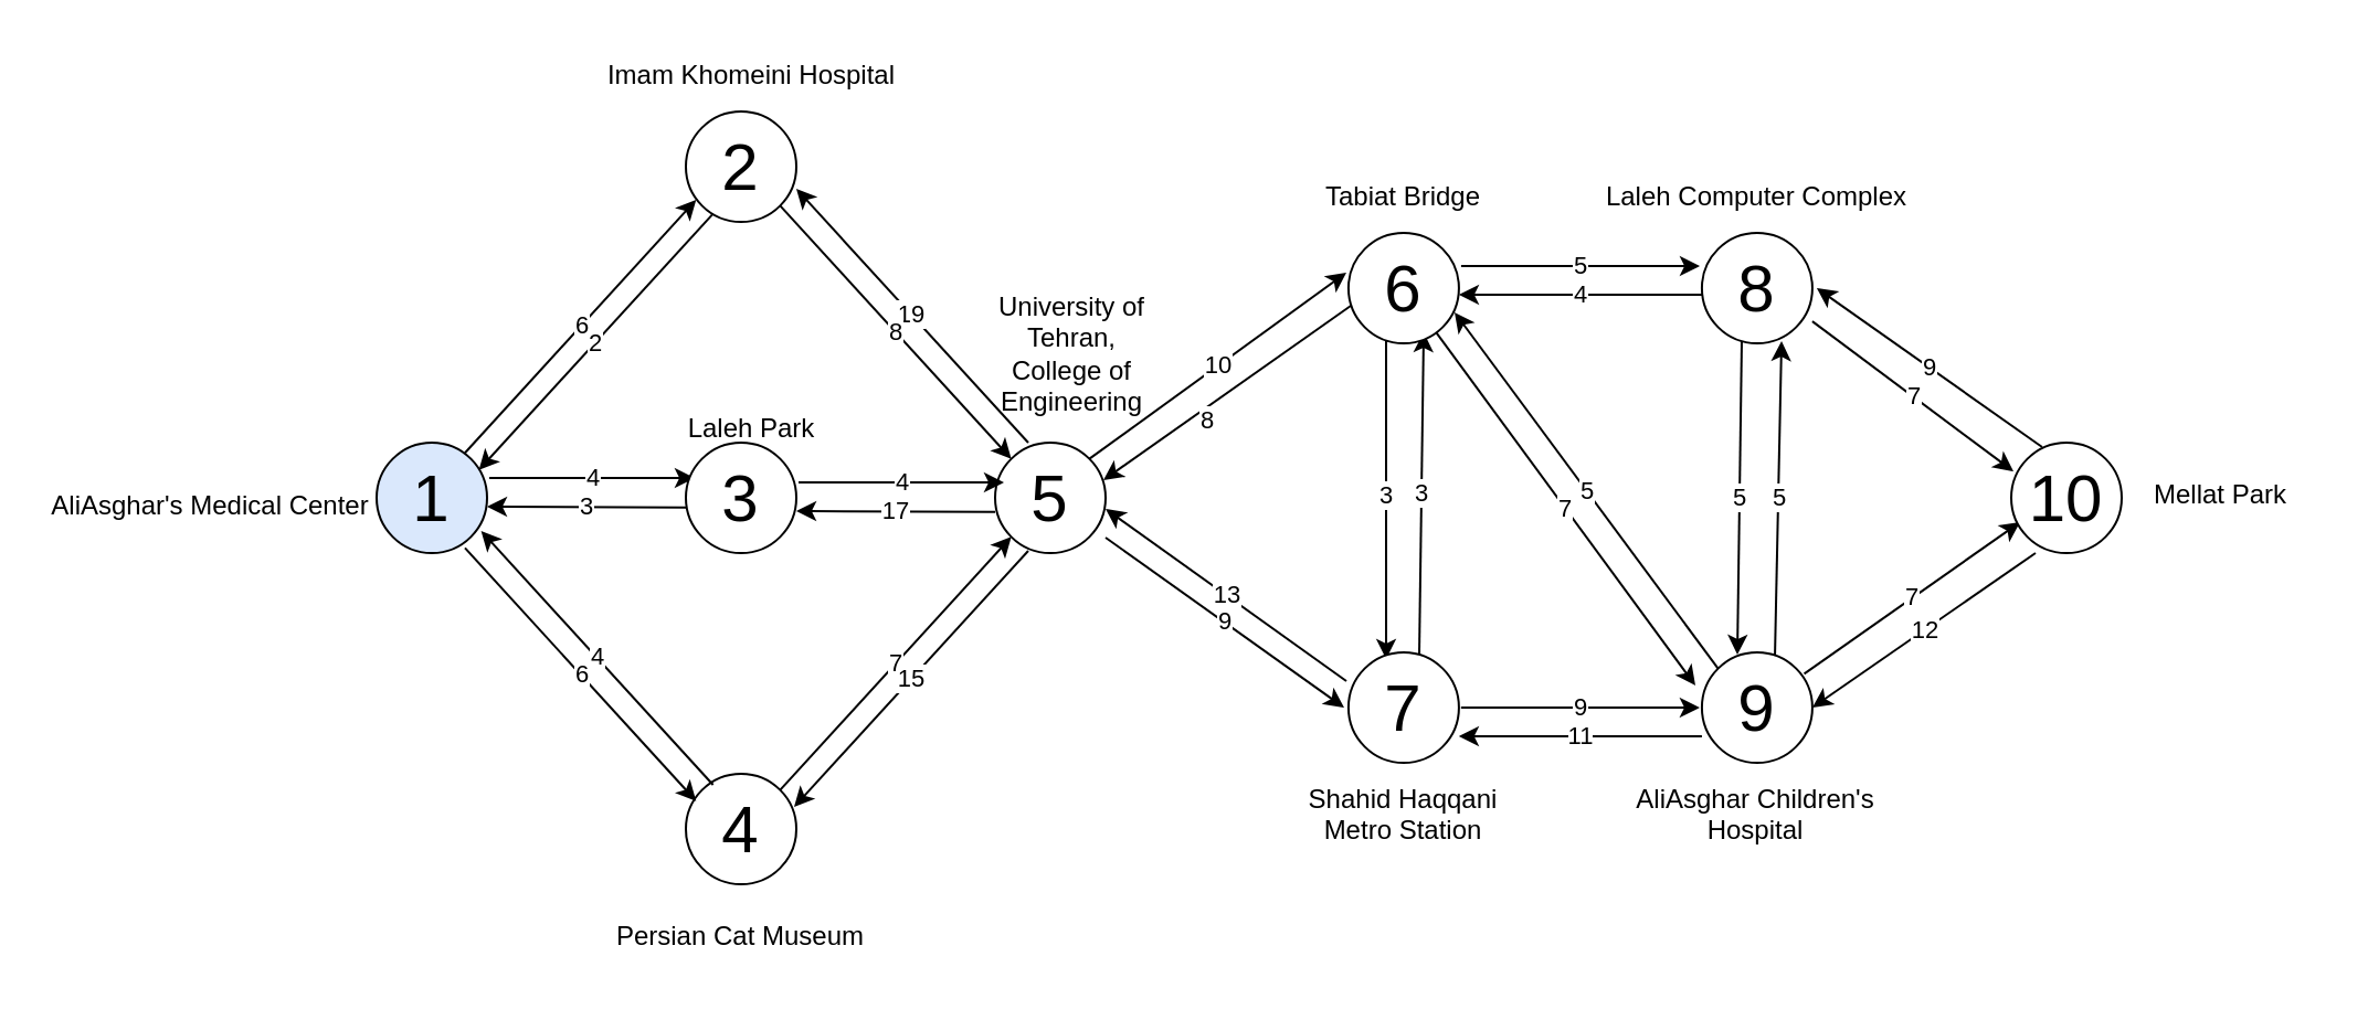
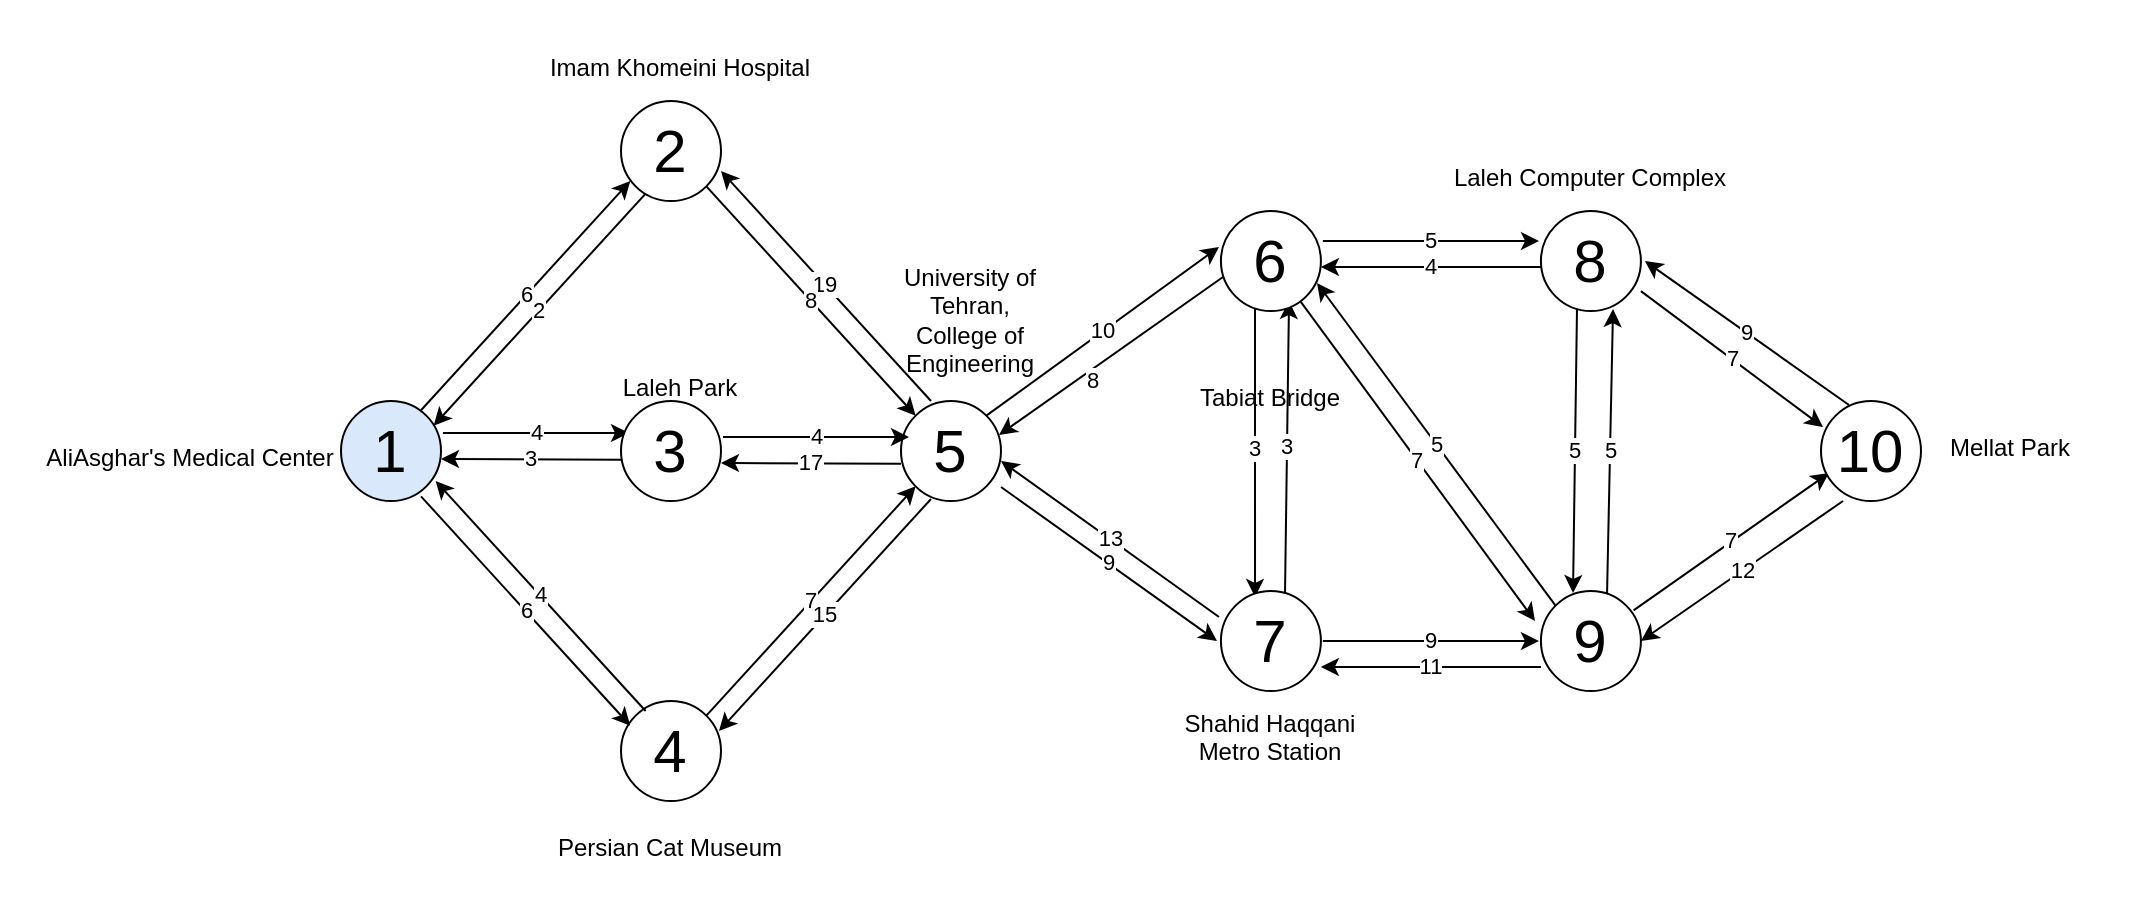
  <mxCell id="0" />
  <mxCell id="1" parent="0" />
  <mxCell id="2" value="10" style="endArrow=classic;html=1;rounded=0;entryX=-0.019;entryY=0.36;entryDx=0;entryDy=0;entryPerimeter=0;exitX=1;exitY=0;exitDx=0;exitDy=0;" edge="1" parent="1" source="23" target="22"><mxGeometry width="50" height="50" relative="1" as="geometry"><mxPoint x="503.244" y="199.996" as="sourcePoint" /><mxPoint x="590.96" y="135.32" as="targetPoint" /></mxGeometry></mxCell>
  <mxCell id="3" value="9" style="endArrow=classic;html=1;rounded=0;exitX=1;exitY=0.86;exitDx=0;exitDy=0;exitPerimeter=0;" edge="1" parent="1" source="23"><mxGeometry width="50" height="50" relative="1" as="geometry"><mxPoint x="500" y="261" as="sourcePoint" /><mxPoint x="608" y="320" as="targetPoint" /></mxGeometry></mxCell>
  <mxCell id="4" value="8" style="endArrow=classic;html=1;rounded=0;exitX=0.021;exitY=0.66;exitDx=0;exitDy=0;exitPerimeter=0;entryX=0.98;entryY=0.34;entryDx=0;entryDy=0;entryPerimeter=0;" edge="1" parent="1" source="22" target="23"><mxGeometry x="0.205" y="5" width="50" height="50" relative="1" as="geometry"><mxPoint x="590" y="155" as="sourcePoint" /><mxPoint x="500" y="220" as="targetPoint" /><mxPoint as="offset" /></mxGeometry></mxCell>
  <mxCell id="5" value="13" style="endArrow=classic;html=1;rounded=0;exitX=-0.019;exitY=0.26;exitDx=0;exitDy=0;exitPerimeter=0;" edge="1" parent="1" source="24"><mxGeometry width="50" height="50" relative="1" as="geometry"><mxPoint x="601.102" y="303.702" as="sourcePoint" /><mxPoint x="500" y="230" as="targetPoint" /></mxGeometry></mxCell>
  <mxCell id="6" value="4" style="endArrow=classic;html=1;rounded=0;entryX=0.08;entryY=0.32;entryDx=0;entryDy=0;entryPerimeter=0;" edge="1" parent="1" target="28"><mxGeometry width="50" height="50" relative="1" as="geometry"><mxPoint x="221" y="216" as="sourcePoint" /><mxPoint x="308.15" y="220" as="targetPoint" /></mxGeometry></mxCell>
  <mxCell id="7" value="3" style="endArrow=classic;html=1;rounded=0;exitX=0;exitY=0.588;exitDx=0;exitDy=0;exitPerimeter=0;" edge="1" parent="1"><mxGeometry width="50" height="50" relative="1" as="geometry"><mxPoint x="310" y="229.4" as="sourcePoint" /><mxPoint x="220" y="229" as="targetPoint" /></mxGeometry></mxCell>
  <mxCell id="8" value="5" style="endArrow=classic;html=1;rounded=0;entryX=0.961;entryY=0.72;entryDx=0;entryDy=0;exitX=0;exitY=0;exitDx=0;exitDy=0;entryPerimeter=0;" edge="1" parent="1" source="26" target="22"><mxGeometry width="50" height="50" relative="1" as="geometry"><mxPoint x="778.96" y="287" as="sourcePoint" /><mxPoint x="663.244" y="153.284" as="targetPoint" /></mxGeometry></mxCell>
  <mxCell id="9" value="7" style="endArrow=classic;html=1;rounded=0;entryX=-0.059;entryY=0.3;entryDx=0;entryDy=0;entryPerimeter=0;" edge="1" parent="1" source="22" target="26"><mxGeometry width="50" height="50" relative="1" as="geometry"><mxPoint x="650" y="160" as="sourcePoint" /><mxPoint x="766.676" y="296.716" as="targetPoint" /></mxGeometry></mxCell>
  <mxCell id="10" value="3" style="endArrow=classic;html=1;rounded=0;entryX=0.681;entryY=0.9;entryDx=0;entryDy=0;entryPerimeter=0;exitX=0.641;exitY=0.02;exitDx=0;exitDy=0;exitPerimeter=0;" edge="1" parent="1" source="24" target="22"><mxGeometry width="50" height="50" relative="1" as="geometry"><mxPoint x="643.96" y="285" as="sourcePoint" /><mxPoint x="644" y="167" as="targetPoint" /></mxGeometry></mxCell>
  <mxCell id="11" value="5" style="endArrow=classic;html=1;rounded=0;entryX=0.721;entryY=0.98;entryDx=0;entryDy=0;entryPerimeter=0;exitX=0.661;exitY=0.04;exitDx=0;exitDy=0;exitPerimeter=0;" edge="1" parent="1" source="26" target="25"><mxGeometry width="50" height="50" relative="1" as="geometry"><mxPoint x="804.96" y="283" as="sourcePoint" /><mxPoint x="805" y="165" as="targetPoint" /></mxGeometry></mxCell>
  <mxCell id="12" value="3" style="endArrow=classic;html=1;rounded=0;entryX=0.341;entryY=0.06;entryDx=0;entryDy=0;entryPerimeter=0;" edge="1" parent="1" target="24"><mxGeometry width="50" height="50" relative="1" as="geometry"><mxPoint x="627" y="150" as="sourcePoint" /><mxPoint x="628" y="282.04" as="targetPoint" /></mxGeometry></mxCell>
  <mxCell id="13" value="5" style="endArrow=classic;html=1;rounded=0;exitX=0.361;exitY=0.96;exitDx=0;exitDy=0;exitPerimeter=0;entryX=0.321;entryY=0.02;entryDx=0;entryDy=0;entryPerimeter=0;" edge="1" parent="1" source="25" target="26"><mxGeometry width="50" height="50" relative="1" as="geometry"><mxPoint x="786.96" y="165" as="sourcePoint" /><mxPoint x="788" y="285" as="targetPoint" /></mxGeometry></mxCell>
  <mxCell id="14" value="9" style="endArrow=classic;html=1;rounded=0;exitX=0.28;exitY=0.04;exitDx=0;exitDy=0;exitPerimeter=0;" edge="1" parent="1" source="27"><mxGeometry width="50" height="50" relative="1" as="geometry"><mxPoint x="915" y="195.04" as="sourcePoint" /><mxPoint x="821.96" y="130" as="targetPoint" /></mxGeometry></mxCell>
  <mxCell id="15" value="7" style="endArrow=classic;html=1;rounded=0;exitX=0.975;exitY=0.688;exitDx=0;exitDy=0;exitPerimeter=0;entryX=0.02;entryY=0.26;entryDx=0;entryDy=0;entryPerimeter=0;" edge="1" parent="1" target="27"><mxGeometry width="50" height="50" relative="1" as="geometry"><mxPoint x="819.96" y="145.04" as="sourcePoint" /><mxPoint x="907" y="208" as="targetPoint" /></mxGeometry></mxCell>
  <mxCell id="16" value="7" style="endArrow=classic;html=1;rounded=0;entryX=0.08;entryY=0.72;entryDx=0;entryDy=0;entryPerimeter=0;exitX=1;exitY=0;exitDx=0;exitDy=0;" edge="1" parent="1" target="27"><mxGeometry width="50" height="50" relative="1" as="geometry"><mxPoint x="816.284" y="304.676" as="sourcePoint" /><mxPoint x="904" y="240" as="targetPoint" /></mxGeometry></mxCell>
  <mxCell id="17" value="12" style="endArrow=classic;html=1;rounded=0;exitX=0.22;exitY=1;exitDx=0;exitDy=0;exitPerimeter=0;entryX=1;entryY=0.5;entryDx=0;entryDy=0;" edge="1" parent="1" source="27" target="26"><mxGeometry width="50" height="50" relative="1" as="geometry"><mxPoint x="910" y="250" as="sourcePoint" /><mxPoint x="824" y="315.04" as="targetPoint" /></mxGeometry></mxCell>
  <mxCell id="18" value="19" style="endArrow=classic;html=1;rounded=0;exitX=0.3;exitY=0;exitDx=0;exitDy=0;entryX=1;entryY=0.7;entryDx=0;entryDy=0;exitPerimeter=0;entryPerimeter=0;" edge="1" parent="1" source="23" target="29"><mxGeometry width="50" height="50" relative="1" as="geometry"><mxPoint x="470" y="192" as="sourcePoint" /><mxPoint x="370" y="80" as="targetPoint" /></mxGeometry></mxCell>
  <mxCell id="19" value="8" style="endArrow=classic;html=1;rounded=0;exitX=1;exitY=1;exitDx=0;exitDy=0;entryX=0;entryY=0;entryDx=0;entryDy=0;" edge="1" parent="1" source="29" target="23"><mxGeometry width="50" height="50" relative="1" as="geometry"><mxPoint x="380" y="71.72" as="sourcePoint" /><mxPoint x="480" y="190" as="targetPoint" /></mxGeometry></mxCell>
  <mxCell id="20" value="7" style="endArrow=classic;html=1;rounded=0;exitX=1;exitY=0;exitDx=0;exitDy=0;entryX=0;entryY=1;entryDx=0;entryDy=0;" edge="1" parent="1" source="31" target="23"><mxGeometry width="50" height="50" relative="1" as="geometry"><mxPoint x="380" y="372" as="sourcePoint" /><mxPoint x="482.96" y="250" as="targetPoint" /></mxGeometry></mxCell>
  <mxCell id="21" value="15" style="endArrow=classic;html=1;rounded=0;entryX=0.98;entryY=0.3;entryDx=0;entryDy=0;entryPerimeter=0;exitX=0.3;exitY=0.98;exitDx=0;exitDy=0;exitPerimeter=0;" edge="1" parent="1" source="23" target="31"><mxGeometry width="50" height="50" relative="1" as="geometry"><mxPoint x="493.803" y="259.998" as="sourcePoint" /><mxPoint x="358.15" y="375.65" as="targetPoint" /></mxGeometry></mxCell>
  <mxCell id="22" value="&lt;font&gt;&lt;font style=&quot;font-size: 30px&quot;&gt;6&lt;/font&gt;&lt;br&gt;&lt;/font&gt;" style="ellipse;whiteSpace=wrap;html=1;aspect=fixed;" vertex="1" parent="1"><mxGeometry x="609.96" y="105" width="50" height="50" as="geometry" /></mxCell>
  <mxCell id="23" value="&lt;font style=&quot;font-size: 30px;&quot;&gt;5&lt;br style=&quot;font-size: 30px;&quot;&gt;&lt;/font&gt;" style="ellipse;whiteSpace=wrap;html=1;aspect=fixed;fontSize=30;" vertex="1" parent="1"><mxGeometry x="450" y="200" width="50" height="50" as="geometry" /></mxCell>
  <mxCell id="24" value="&lt;font&gt;&lt;font style=&quot;font-size: 30px&quot;&gt;7&lt;/font&gt;&lt;span style=&quot;color: rgba(0 , 0 , 0 , 0) ; font-family: monospace ; font-size: 0px&quot;&gt;%3CmxGraphModel%3E%3Croot%3E%3CmxCell%20id%3D%220%22%2F%3E%3CmxCell%20id%3D%221%22%20parent%3D%220%22%2F%3E%3CmxCell%20id%3D%222%22%20value%3D%22%26lt%3Bfont%26gt%3B%26lt%3Bfont%20style%3D%26quot%3Bfont-size%3A%2030px%26quot%3B%26gt%3B6%26lt%3B%2Ffont%26gt%3B%26lt%3Bbr%26gt%3B%26lt%3B%2Ffont%26gt%3B%22%20style%3D%22ellipse%3BwhiteSpace%3Dwrap%3Bhtml%3D1%3Baspect%3Dfixed%3B%22%20vertex%3D%221%22%20parent%3D%221%22%3E%3CmxGeometry%20x%3D%22615%22%20y%3D%22180%22%20width%3D%2250%22%20height%3D%2250%22%20as%3D%22geometry%22%2F%3E%3C%2FmxCell%3E%3C%2Froot%3E%3C%2FmxGraphModel%3E&lt;/span&gt;&lt;br&gt;&lt;/font&gt;" style="ellipse;whiteSpace=wrap;html=1;aspect=fixed;" vertex="1" parent="1"><mxGeometry x="609.96" y="295" width="50" height="50" as="geometry" /></mxCell>
  <mxCell id="25" value="&lt;font&gt;&lt;font style=&quot;font-size: 30px&quot;&gt;8&lt;/font&gt;&lt;br&gt;&lt;/font&gt;" style="ellipse;whiteSpace=wrap;html=1;aspect=fixed;" vertex="1" parent="1"><mxGeometry x="769.96" y="105" width="50" height="50" as="geometry" /></mxCell>
  <mxCell id="26" value="&lt;font&gt;&lt;font style=&quot;font-size: 30px&quot;&gt;9&lt;/font&gt;&lt;br&gt;&lt;/font&gt;" style="ellipse;whiteSpace=wrap;html=1;aspect=fixed;" vertex="1" parent="1"><mxGeometry x="769.96" y="295" width="50" height="50" as="geometry" /></mxCell>
  <mxCell id="27" value="&lt;font&gt;&lt;font style=&quot;font-size: 30px&quot;&gt;10&lt;/font&gt;&lt;br&gt;&lt;/font&gt;" style="ellipse;whiteSpace=wrap;html=1;aspect=fixed;" vertex="1" parent="1"><mxGeometry x="910" y="200" width="50" height="50" as="geometry" /></mxCell>
  <mxCell id="28" value="&lt;font&gt;&lt;font style=&quot;font-size: 30px&quot;&gt;3&lt;/font&gt;&lt;br&gt;&lt;/font&gt;" style="ellipse;whiteSpace=wrap;html=1;aspect=fixed;" vertex="1" parent="1"><mxGeometry x="310" y="200" width="50" height="50" as="geometry" /></mxCell>
  <mxCell id="29" value="&lt;font&gt;&lt;font style=&quot;font-size: 30px&quot;&gt;2&lt;/font&gt;&lt;br&gt;&lt;/font&gt;" style="ellipse;whiteSpace=wrap;html=1;aspect=fixed;" vertex="1" parent="1"><mxGeometry x="310" y="50" width="50" height="50" as="geometry" /></mxCell>
  <mxCell id="30" value="&lt;font&gt;&lt;font style=&quot;font-size: 30px&quot;&gt;1&lt;/font&gt;&lt;br&gt;&lt;/font&gt;" style="ellipse;whiteSpace=wrap;html=1;aspect=fixed;fillColor=#dae8fc;" vertex="1" parent="1"><mxGeometry x="170" y="200" width="50" height="50" as="geometry" /></mxCell>
  <mxCell id="31" value="&lt;font&gt;&lt;font style=&quot;font-size: 30px&quot;&gt;4&lt;/font&gt;&lt;br&gt;&lt;/font&gt;" style="ellipse;whiteSpace=wrap;html=1;aspect=fixed;" vertex="1" parent="1"><mxGeometry x="310" y="350" width="50" height="50" as="geometry" /></mxCell>
  <mxCell id="32" value="6" style="endArrow=classic;html=1;rounded=0;exitX=1;exitY=0;exitDx=0;exitDy=0;entryX=0;entryY=1;entryDx=0;entryDy=0;" edge="1" parent="1"><mxGeometry width="50" height="50" relative="1" as="geometry"><mxPoint x="209.998" y="204.642" as="sourcePoint" /><mxPoint x="314.642" y="89.998" as="targetPoint" /></mxGeometry></mxCell>
  <mxCell id="33" value="2" style="endArrow=classic;html=1;rounded=0;entryX=0.98;entryY=0.3;entryDx=0;entryDy=0;entryPerimeter=0;exitX=0.3;exitY=0.98;exitDx=0;exitDy=0;exitPerimeter=0;" edge="1" parent="1"><mxGeometry width="50" height="50" relative="1" as="geometry"><mxPoint x="322.32" y="96.32" as="sourcePoint" /><mxPoint x="216.32" y="212.32" as="targetPoint" /></mxGeometry></mxCell>
  <mxCell id="34" value="4" style="endArrow=classic;html=1;rounded=0;exitX=0.3;exitY=0;exitDx=0;exitDy=0;entryX=1;entryY=0.7;entryDx=0;entryDy=0;exitPerimeter=0;entryPerimeter=0;" edge="1" parent="1"><mxGeometry width="50" height="50" relative="1" as="geometry"><mxPoint x="322.32" y="355" as="sourcePoint" /><mxPoint x="217.32" y="240" as="targetPoint" /></mxGeometry></mxCell>
  <mxCell id="35" value="6" style="endArrow=classic;html=1;rounded=0;exitX=1;exitY=1;exitDx=0;exitDy=0;entryX=0;entryY=0;entryDx=0;entryDy=0;" edge="1" parent="1"><mxGeometry width="50" height="50" relative="1" as="geometry"><mxPoint x="209.998" y="247.678" as="sourcePoint" /><mxPoint x="314.642" y="362.322" as="targetPoint" /></mxGeometry></mxCell>
  <mxCell id="36" value="4" style="endArrow=classic;html=1;rounded=0;entryX=0.08;entryY=0.32;entryDx=0;entryDy=0;entryPerimeter=0;" edge="1" parent="1"><mxGeometry width="50" height="50" relative="1" as="geometry"><mxPoint x="361" y="218" as="sourcePoint" /><mxPoint x="454" y="218" as="targetPoint" /></mxGeometry></mxCell>
  <mxCell id="37" value="17" style="endArrow=classic;html=1;rounded=0;exitX=0;exitY=0.588;exitDx=0;exitDy=0;exitPerimeter=0;" edge="1" parent="1"><mxGeometry width="50" height="50" relative="1" as="geometry"><mxPoint x="450" y="231.4" as="sourcePoint" /><mxPoint x="360" y="231" as="targetPoint" /></mxGeometry></mxCell>
  <mxCell id="38" value="5" style="endArrow=classic;html=1;rounded=0;entryX=-0.019;entryY=0.3;entryDx=0;entryDy=0;entryPerimeter=0;" edge="1" parent="1" target="25"><mxGeometry width="50" height="50" relative="1" as="geometry"><mxPoint x="660.96" y="120" as="sourcePoint" /><mxPoint x="753.96" y="120" as="targetPoint" /></mxGeometry></mxCell>
  <mxCell id="39" value="4" style="endArrow=classic;html=1;rounded=0;" edge="1" parent="1"><mxGeometry width="50" height="50" relative="1" as="geometry"><mxPoint x="770" y="133" as="sourcePoint" /><mxPoint x="659.96" y="133" as="targetPoint" /></mxGeometry></mxCell>
  <mxCell id="40" value="9" style="endArrow=classic;html=1;rounded=0;entryX=-0.019;entryY=0.3;entryDx=0;entryDy=0;entryPerimeter=0;" edge="1" parent="1"><mxGeometry width="50" height="50" relative="1" as="geometry"><mxPoint x="660.92" y="320" as="sourcePoint" /><mxPoint x="768.97" y="320" as="targetPoint" /></mxGeometry></mxCell>
  <mxCell id="41" value="11" style="endArrow=classic;html=1;rounded=0;" edge="1" parent="1"><mxGeometry width="50" height="50" relative="1" as="geometry"><mxPoint x="769.96" y="333" as="sourcePoint" /><mxPoint x="659.92" y="333" as="targetPoint" /></mxGeometry></mxCell>
  <mxCell id="42" value="AliAsghar's Medical Center" style="text;whiteSpace=wrap;html=1;fontSize=12;align=center;" vertex="1" parent="1"><mxGeometry x="20" y="215" width="150" height="35" as="geometry" /></mxCell>
  <mxCell id="43" value="Imam Khomeini Hospital" style="text;whiteSpace=wrap;html=1;fontSize=12;align=center;" vertex="1" parent="1"><mxGeometry x="260" y="20" width="160" height="30" as="geometry" /></mxCell>
  <mxCell id="44" value="Laleh Park" style="text;whiteSpace=wrap;html=1;fontSize=12;align=center;" vertex="1" parent="1"><mxGeometry x="300" y="180" width="80" height="30" as="geometry" /></mxCell>
  <mxCell id="45" value="Persian Cat Museum" style="text;whiteSpace=wrap;html=1;fontSize=12;align=center;" vertex="1" parent="1"><mxGeometry x="265" y="410" width="140" height="30" as="geometry" /></mxCell>
  <mxCell id="46" value="University of Tehran, College of Engineering" style="text;whiteSpace=wrap;html=1;fontSize=12;align=center;" vertex="1" parent="1"><mxGeometry x="450" y="125" width="70" height="30" as="geometry" /></mxCell>
- <mxCell id="47" value="Tabiat Bridge" style="text;whiteSpace=wrap;html=1;fontSize=12;align=center;" vertex="1" parent="1"><mxGeometry x="584.96" y="75" width="100" height="30" as="geometry" /></mxCell>
+ <mxCell id="47" value="Tabiat Bridge" style="text;whiteSpace=wrap;html=1;fontSize=12;align=center;" vertex="1" parent="1"><mxGeometry x="584.96" y="185" width="100" height="30" as="geometry" /></mxCell>
  <mxCell id="48" value="Shahid Haqqani Metro Station" style="text;whiteSpace=wrap;html=1;fontSize=12;align=center;" vertex="1" parent="1"><mxGeometry x="574.94" y="347.5" width="120.04" height="15" as="geometry" /></mxCell>
  <mxCell id="49" value="Laleh Computer Complex" style="text;whiteSpace=wrap;html=1;fontSize=12;align=center;" vertex="1" parent="1"><mxGeometry x="704.96" y="75" width="180" height="30" as="geometry" /></mxCell>
- <mxCell id="50" value="AliAsghar Children's Hospital" style="text;whiteSpace=wrap;html=1;fontSize=12;align=center;" vertex="1" parent="1"><mxGeometry x="722.44" y="347.5" width="145.04" height="65" as="geometry" /></mxCell>
  <mxCell id="51" value="Mellat Park" style="text;whiteSpace=wrap;html=1;fontSize=12;align=center;" vertex="1" parent="1"><mxGeometry x="960" y="210" width="90" height="30" as="geometry" /></mxCell>
